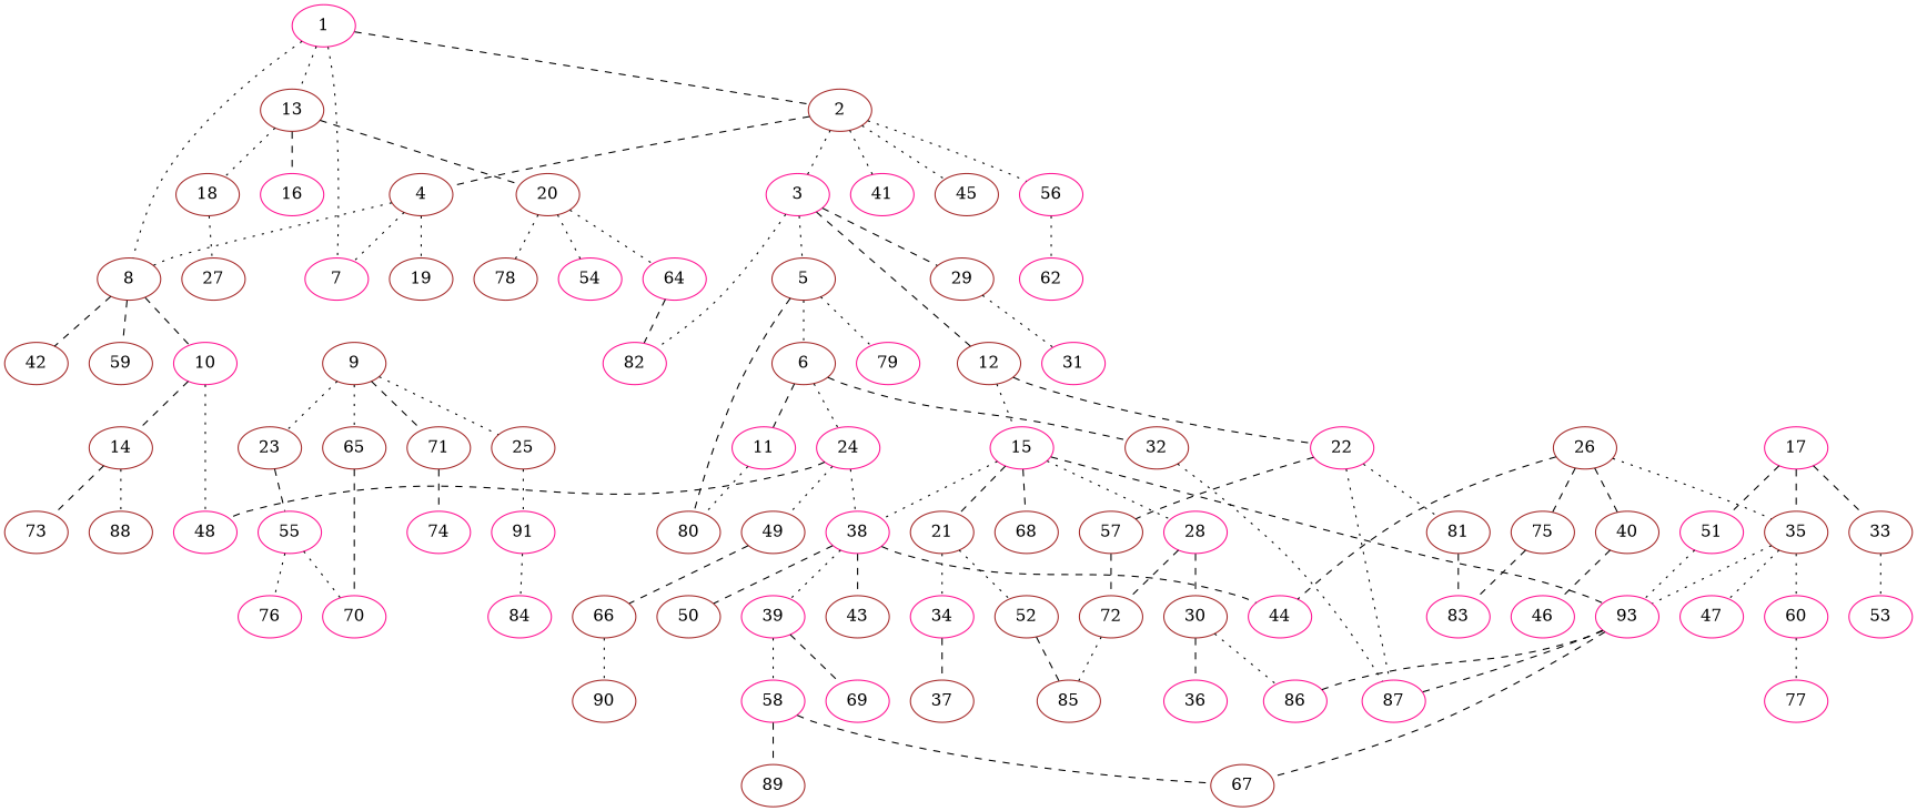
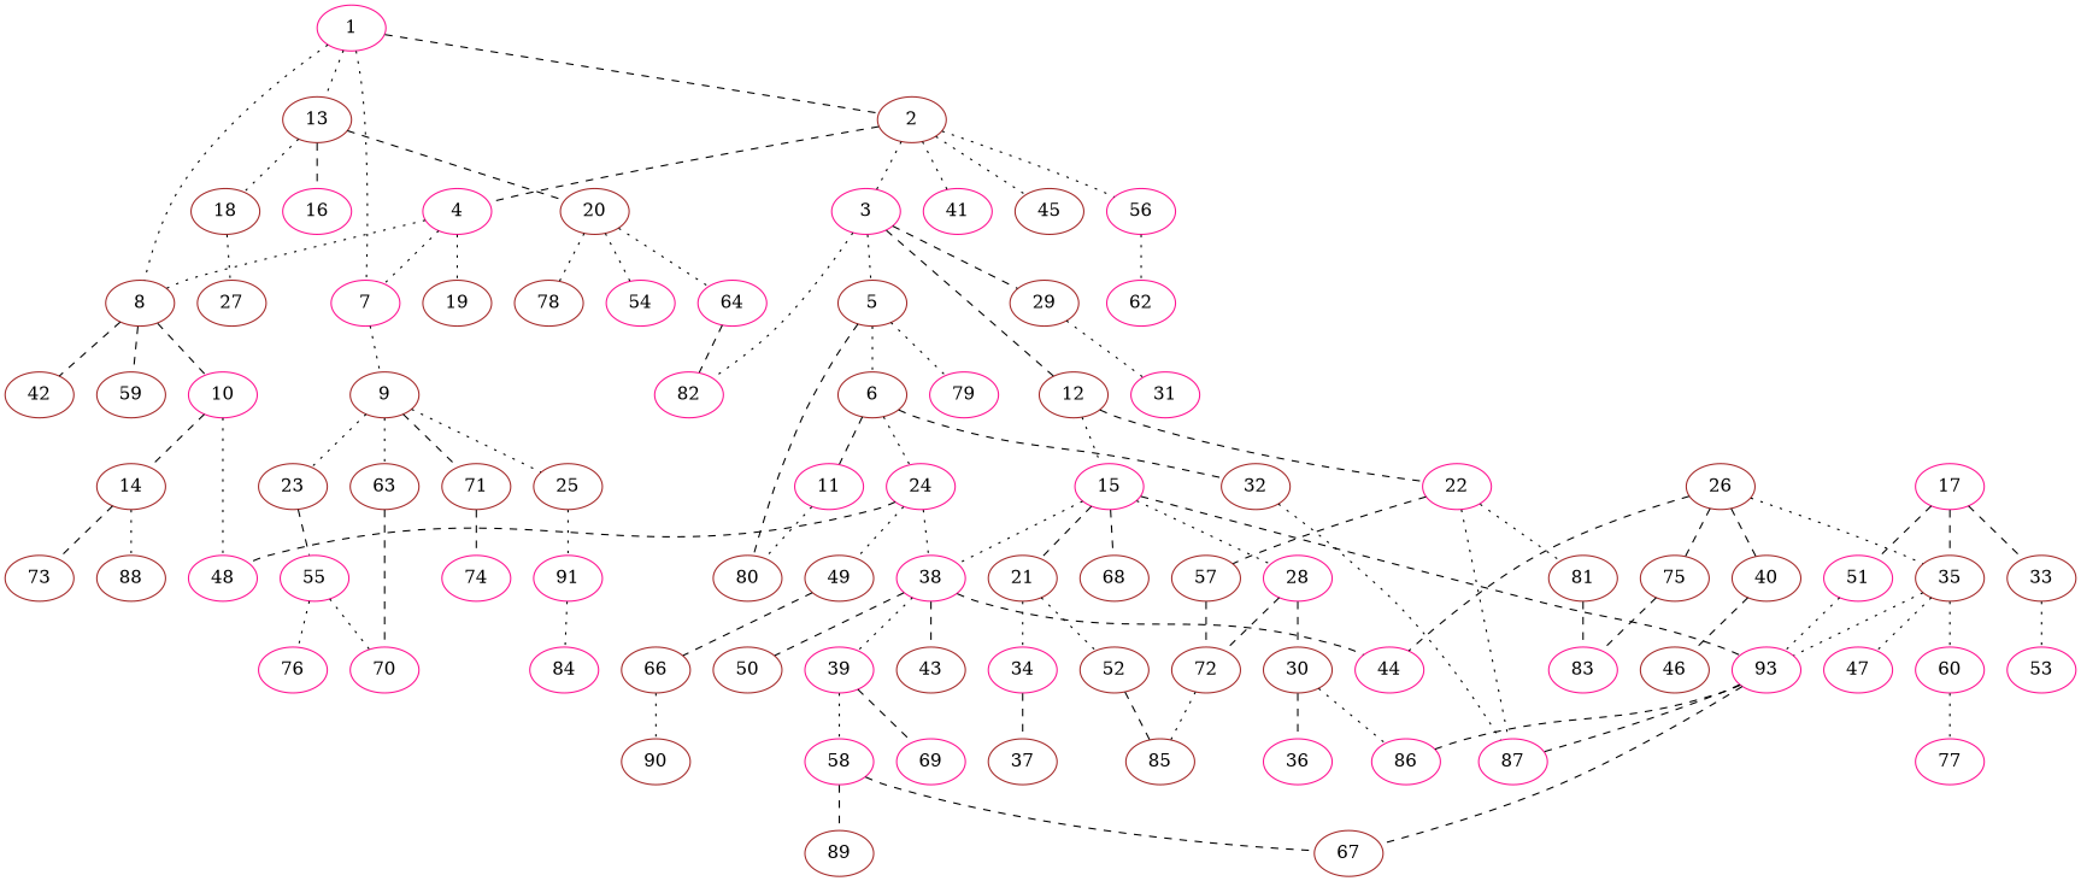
  graph {
    node [color=brown]
    edge [style=dotted]
    1 [color=deeppink]
    2
    7 [color=deeppink]
    8
    13
    3 [color=deeppink]
-   4
+   4 [color=deeppink]
    41 [color=deeppink]
    45
    56 [color=deeppink]
    9
    10 [color=deeppink]
    42
    59
    16 [color=deeppink]
    18
    20
    5
    12
    29
    82 [color=deeppink]
    19
    62 [color=deeppink]
    23
    25
-   65
+   65 [label=63]
    71
    48 [color=deeppink]
    14
    27
    54 [color=deeppink]
    64 [color=deeppink]
    78
    6
    79 [color=deeppink]
    80
    15 [color=deeppink]
    22 [color=deeppink]
    31 [color=deeppink]
    11 [color=deeppink]
    24 [color=deeppink]
    32
    38 [color=deeppink]
    21
    28 [color=deeppink]
    n46 [color=deeppink label=93]
    68
    17 [color=deeppink]
    33
    35
    51 [color=deeppink]
    87 [color=deeppink]
    57
    81
    49
    44 [color=deeppink]
    39 [color=deeppink]
    43
    50
    66
    55 [color=deeppink]
    n62 [color=deeppink label=91]
    70 [color=deeppink]
    74 [color=deeppink]
    73
    88
    76 [color=deeppink]
    84 [color=deeppink]
    34 [color=deeppink]
    52
    30
    72
    86 [color=deeppink]
    67
    26
    40
    75
    53 [color=deeppink]
    47 [color=deeppink]
    60 [color=deeppink]
    83 [color=deeppink]
    37
    85
    36 [color=deeppink]
    58 [color=deeppink]
    69 [color=deeppink]
-   46 [color=deeppink]
+   46
    77 [color=deeppink]
    90
    89
    1 -- 2 [style=dashed]
    1 -- 7
    1 -- 8
    1 -- 13
    2 -- 3
    2 -- 4 [style=dashed]
    2 -- 41
    2 -- 45
    2 -- 56
+   7 -- 9
    8 -- 10 [style=dashed]
    8 -- 42 [style=dashed]
    8 -- 59 [style=dashed]
    13 -- 16 [style=dashed]
    13 -- 18
    13 -- 20 [style=dashed]
    3 -- 5
    3 -- 12 [style=dashed]
    3 -- 29 [style=dashed]
    3 -- 82
    4 -- 7
    4 -- 8
    4 -- 19
    56 -- 62
    9 -- 23
    9 -- 25
    9 -- 65
    9 -- 71 [style=dashed]
    10 -- 48
    10 -- 14 [style=dashed]
    18 -- 27
    20 -- 54
    20 -- 64
    20 -- 78
    5 -- 6
    5 -- 79
    5 -- 80 [style=dashed]
    12 -- 15
    12 -- 22 [style=dashed]
    29 -- 31
    23 -- 55 [style=dashed]
    25 -- n62
    65 -- 70 [style=dashed]
    71 -- 74 [style=dashed]
    14 -- 73 [style=dashed]
    14 -- 88
    64 -- 82 [style=dashed]
    6 -- 11 [style=dashed]
    6 -- 24
    6 -- 32 [style=dashed]
    15 -- 38
    15 -- 21 [style=dashed]
    15 -- 28
    15 -- n46 [style=dashed]
    15 -- 68 [style=dashed]
    22 -- 87
    22 -- 57 [style=dashed]
    22 -- 81
    11 -- 80
    24 -- 48 [style=dashed]
    24 -- 38
    24 -- 49
    32 -- 87
    38 -- 44 [style=dashed]
    38 -- 39
    38 -- 43 [style=dashed]
    38 -- 50 [style=dashed]
    21 -- 34
    21 -- 52
    28 -- 30 [style=dashed]
    28 -- 72 [style=dashed]
    n46 -- 87 [style=dashed]
    n46 -- 86 [style=dashed]
    n46 -- 67 [style=dashed]
    17 -- 33 [style=dashed]
    17 -- 35 [style=dashed]
    17 -- 51 [style=dashed]
    33 -- 53
    35 -- n46
    35 -- 47
    35 -- 60
    51 -- n46
    57 -- 72 [style=dashed]
    81 -- 83 [style=dashed]
    49 -- 66 [style=dashed]
    39 -- 58
    39 -- 69 [style=dashed]
    66 -- 90
    55 -- 70
    55 -- 76
    n62 -- 84
    34 -- 37 [style=dashed]
    52 -- 85 [style=dashed]
    30 -- 86
    30 -- 36 [style=dashed]
    72 -- 85
    26 -- 35
    26 -- 44 [style=dashed]
    26 -- 40 [style=dashed]
    26 -- 75 [style=dashed]
    40 -- 46 [style=dashed]
    75 -- 83 [style=dashed]
    60 -- 77
    58 -- 67 [style=dashed]
    58 -- 89 [style=dashed]
  }
